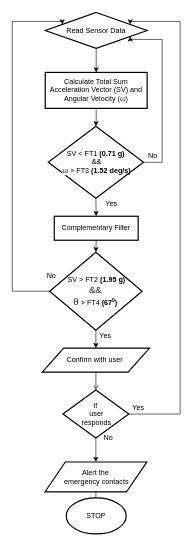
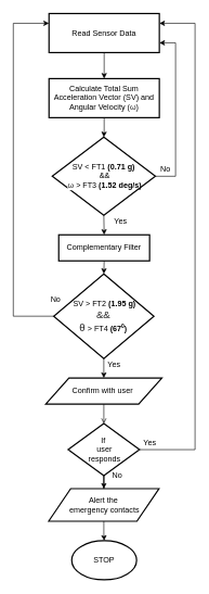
  <mxCell id="0" />
  <mxCell id="1" parent="0" />
  <mxCell id="2" value="" style="edgeStyle=orthogonalEdgeStyle;rounded=0;orthogonalLoop=1;jettySize=auto;html=1;" parent="1" source="3" target="5" edge="1"><mxGeometry relative="1" as="geometry" /></mxCell>
- <mxCell id="3" value="Read Sensor Data" style="rhombus;whiteSpace=wrap;html=1;strokeWidth=2;" parent="1" vertex="1"><mxGeometry x="75" y="20" width="170" height="60" as="geometry" /></mxCell>
+ <mxCell id="3" value="Read Sensor Data" style="rounded=0;whiteSpace=wrap;html=1;strokeWidth=2;" parent="1" vertex="1"><mxGeometry x="75" y="20" width="170" height="60" as="geometry" /></mxCell>
  <mxCell id="4" value="" style="edgeStyle=orthogonalEdgeStyle;rounded=0;orthogonalLoop=1;jettySize=auto;html=1;entryX=0.5;entryY=0;entryDx=0;entryDy=0;" parent="1" source="5" target="7" edge="1"><mxGeometry relative="1" as="geometry"><mxPoint x="161" y="210" as="targetPoint" /></mxGeometry></mxCell>
  <mxCell id="5" value="Calculate Total Sum Acceleration Vector (SV) and Angular Velocity (&lt;span style=&quot;color: rgb(34 , 34 , 34) ; font-family: &amp;#34;arial&amp;#34; , sans-serif ; text-align: left ; background-color: rgb(255 , 255 , 255)&quot;&gt;ω&lt;/span&gt;)" style="rounded=0;whiteSpace=wrap;html=1;strokeWidth=2;" parent="1" vertex="1"><mxGeometry x="75" y="120" width="170" height="60" as="geometry" /></mxCell>
  <mxCell id="6" value="" style="edgeStyle=orthogonalEdgeStyle;rounded=0;orthogonalLoop=1;jettySize=auto;html=1;entryX=1;entryY=0.75;entryDx=0;entryDy=0;exitX=1;exitY=0.5;exitDx=0;exitDy=0;" parent="1" source="7" target="3" edge="1"><mxGeometry relative="1" as="geometry"><mxPoint x="280" y="260" as="targetPoint" /><Array as="points"><mxPoint x="270" y="270" /><mxPoint x="270" y="65" /></Array></mxGeometry></mxCell>
  <mxCell id="7" value="&lt;font style=&quot;font-size: 12px&quot;&gt;SV &amp;lt; FT1 &lt;b&gt;(0.71 g)&lt;/b&gt;&lt;br&gt;&amp;nbsp;&amp;amp;&amp;amp;&lt;br&gt;&amp;nbsp;&lt;span style=&quot;color: rgb(34 , 34 , 34) ; font-family: &amp;#34;arial&amp;#34; , sans-serif ; text-align: left ; background-color: rgb(255 , 255 , 255)&quot;&gt;ω&lt;/span&gt;&lt;span style=&quot;font-family: &amp;#34;helvetica&amp;#34;&quot;&gt;&amp;nbsp;&amp;gt; FT3 &lt;b&gt;(1.52 deg/s)&lt;/b&gt;&lt;/span&gt;&lt;/font&gt;" style="rhombus;whiteSpace=wrap;html=1;strokeWidth=2;" parent="1" vertex="1"><mxGeometry x="80" y="210" width="158.91" height="120" as="geometry" /></mxCell>
  <mxCell id="8" value="" style="edgeStyle=orthogonalEdgeStyle;rounded=0;orthogonalLoop=1;jettySize=auto;html=1;entryX=0;entryY=0.25;entryDx=0;entryDy=0;exitX=0;exitY=0.5;exitDx=0;exitDy=0;" parent="1" source="10" target="3" edge="1"><mxGeometry relative="1" as="geometry"><mxPoint x="-20" y="26" as="targetPoint" /><Array as="points"><mxPoint x="20" y="485" /><mxPoint x="20" y="35" /></Array></mxGeometry></mxCell>
  <mxCell id="9" value="" style="edgeStyle=orthogonalEdgeStyle;rounded=0;orthogonalLoop=1;jettySize=auto;html=1;" edge="1" parent="1" source="10" target="14"><mxGeometry relative="1" as="geometry"><Array as="points"><mxPoint x="160" y="550" /></Array></mxGeometry></mxCell>
  <mxCell id="10" value="&amp;nbsp;SV &amp;gt; FT2 &lt;b&gt;(1.95 g)&lt;/b&gt;&lt;br&gt;&lt;span style=&quot;color: rgb(34 , 34 , 34) ; font-family: &amp;#34;arial&amp;#34; , sans-serif ; font-size: 16px ; text-align: left ; background-color: rgb(255 , 255 , 255)&quot;&gt;&amp;amp;&amp;amp;&lt;br&gt;θ&lt;/span&gt;&amp;nbsp;&amp;gt; FT4 &lt;b&gt;(67&lt;span style=&quot;font-size: 10px&quot;&gt;&lt;sup&gt;0&lt;/sup&gt;&lt;/span&gt;)&lt;/b&gt;" style="rhombus;whiteSpace=wrap;html=1;strokeWidth=2;" parent="1" vertex="1"><mxGeometry x="82.27" y="420" width="154.37" height="130" as="geometry" /></mxCell>
  <mxCell id="11" value="No" style="text;html=1;align=center;verticalAlign=middle;resizable=0;points=[];autosize=1;" parent="1" vertex="1"><mxGeometry x="238.91" y="250" width="30" height="20" as="geometry" /></mxCell>
  <mxCell id="12" value="Yes" style="text;html=1;align=center;verticalAlign=middle;resizable=0;points=[];autosize=1;" parent="1" vertex="1"><mxGeometry x="165" y="330" width="40" height="20" as="geometry" /></mxCell>
  <mxCell id="13" value="" style="edgeStyle=orthogonalEdgeStyle;rounded=0;orthogonalLoop=1;jettySize=auto;html=1;endArrow=open;" parent="1" source="14" target="17" edge="1"><mxGeometry relative="1" as="geometry" /></mxCell>
  <mxCell id="14" value="Confirm with user&amp;nbsp;" style="shape=parallelogram;perimeter=parallelogramPerimeter;whiteSpace=wrap;html=1;strokeWidth=2;" parent="1" vertex="1"><mxGeometry x="70" y="580" width="178.91" height="40" as="geometry" /></mxCell>
  <mxCell id="15" value="" style="edgeStyle=orthogonalEdgeStyle;rounded=0;orthogonalLoop=1;jettySize=auto;html=1;entryX=1;entryY=0.25;entryDx=0;entryDy=0;exitX=1;exitY=0.5;exitDx=0;exitDy=0;" parent="1" source="17" target="3" edge="1"><mxGeometry relative="1" as="geometry"><mxPoint x="470" y="-20" as="targetPoint" /><Array as="points"><mxPoint x="300" y="690" /><mxPoint x="300" y="35" /></Array></mxGeometry></mxCell>
  <mxCell id="16" value="" style="edgeStyle=orthogonalEdgeStyle;rounded=0;orthogonalLoop=1;jettySize=auto;html=1;" parent="1" source="17" target="19" edge="1"><mxGeometry relative="1" as="geometry" /></mxCell>
  <mxCell id="17" value="If&lt;br&gt;&amp;nbsp;user&lt;br&gt;&amp;nbsp;responds" style="rhombus;whiteSpace=wrap;html=1;strokeWidth=2;" parent="1" vertex="1"><mxGeometry x="104.45" y="650" width="110" height="80" as="geometry" /></mxCell>
  <mxCell id="18" value="" style="edgeStyle=orthogonalEdgeStyle;rounded=0;orthogonalLoop=1;jettySize=auto;html=1;" parent="1" source="19" target="20" edge="1"><mxGeometry relative="1" as="geometry" /></mxCell>
- <mxCell id="19" value="Alert the&lt;br&gt;&amp;nbsp;emergency contacts" style="shape=parallelogram;perimeter=parallelogramPerimeter;whiteSpace=wrap;html=1;strokeWidth=2;" parent="1" vertex="1"><mxGeometry x="74.45" y="770" width="170" height="50" as="geometry" /></mxCell>
+ <mxCell id="19" value="Alert the&lt;br&gt;&amp;nbsp;emergency contacts" style="shape=parallelogram;perimeter=parallelogramPerimeter;whiteSpace=wrap;html=1;strokeWidth=2;" parent="1" vertex="1"><mxGeometry x="74.45" y="750" width="170" height="50" as="geometry" /></mxCell>
  <mxCell id="20" value="STOP" style="strokeWidth=2;html=1;shape=mxgraph.flowchart.start_1;whiteSpace=wrap;" parent="1" vertex="1"><mxGeometry x="110" y="830" width="100" height="60" as="geometry" /></mxCell>
  <mxCell id="21" value="Yes" style="text;html=1;align=center;verticalAlign=middle;resizable=0;points=[];autosize=1;" parent="1" vertex="1"><mxGeometry x="155" y="550" width="40" height="20" as="geometry" /></mxCell>
  <mxCell id="22" value="Yes" style="text;html=1;align=center;verticalAlign=middle;resizable=0;points=[];autosize=1;" parent="1" vertex="1"><mxGeometry x="210" y="670" width="40" height="20" as="geometry" /></mxCell>
  <mxCell id="23" value="No" style="text;html=1;align=center;verticalAlign=middle;resizable=0;points=[];autosize=1;" parent="1" vertex="1"><mxGeometry x="165" y="720" width="30" height="20" as="geometry" /></mxCell>
  <mxCell id="24" value="No" style="text;html=1;align=center;verticalAlign=middle;resizable=0;points=[];autosize=1;" parent="1" vertex="1"><mxGeometry x="70" y="450" width="30" height="20" as="geometry" /></mxCell>
  <mxCell id="25" value="Complementary Filter" style="rounded=0;whiteSpace=wrap;html=1;strokeWidth=2;" vertex="1" parent="1"><mxGeometry x="90" y="360" width="140" height="40" as="geometry" /></mxCell>
  <mxCell id="26" value="" style="endArrow=classic;html=1;entryX=0.5;entryY=0;entryDx=0;entryDy=0;exitX=0.5;exitY=1;exitDx=0;exitDy=0;" edge="1" parent="1" source="7" target="25"><mxGeometry width="50" height="50" relative="1" as="geometry"><mxPoint x="130" y="350" as="sourcePoint" /><mxPoint x="180" y="300" as="targetPoint" /></mxGeometry></mxCell>
  <mxCell id="27" value="" style="endArrow=classic;html=1;exitX=0.5;exitY=1;exitDx=0;exitDy=0;entryX=0.5;entryY=0;entryDx=0;entryDy=0;" edge="1" parent="1" source="25" target="10"><mxGeometry width="50" height="50" relative="1" as="geometry"><mxPoint x="50" y="450" as="sourcePoint" /><mxPoint x="100" y="400" as="targetPoint" /></mxGeometry></mxCell>
